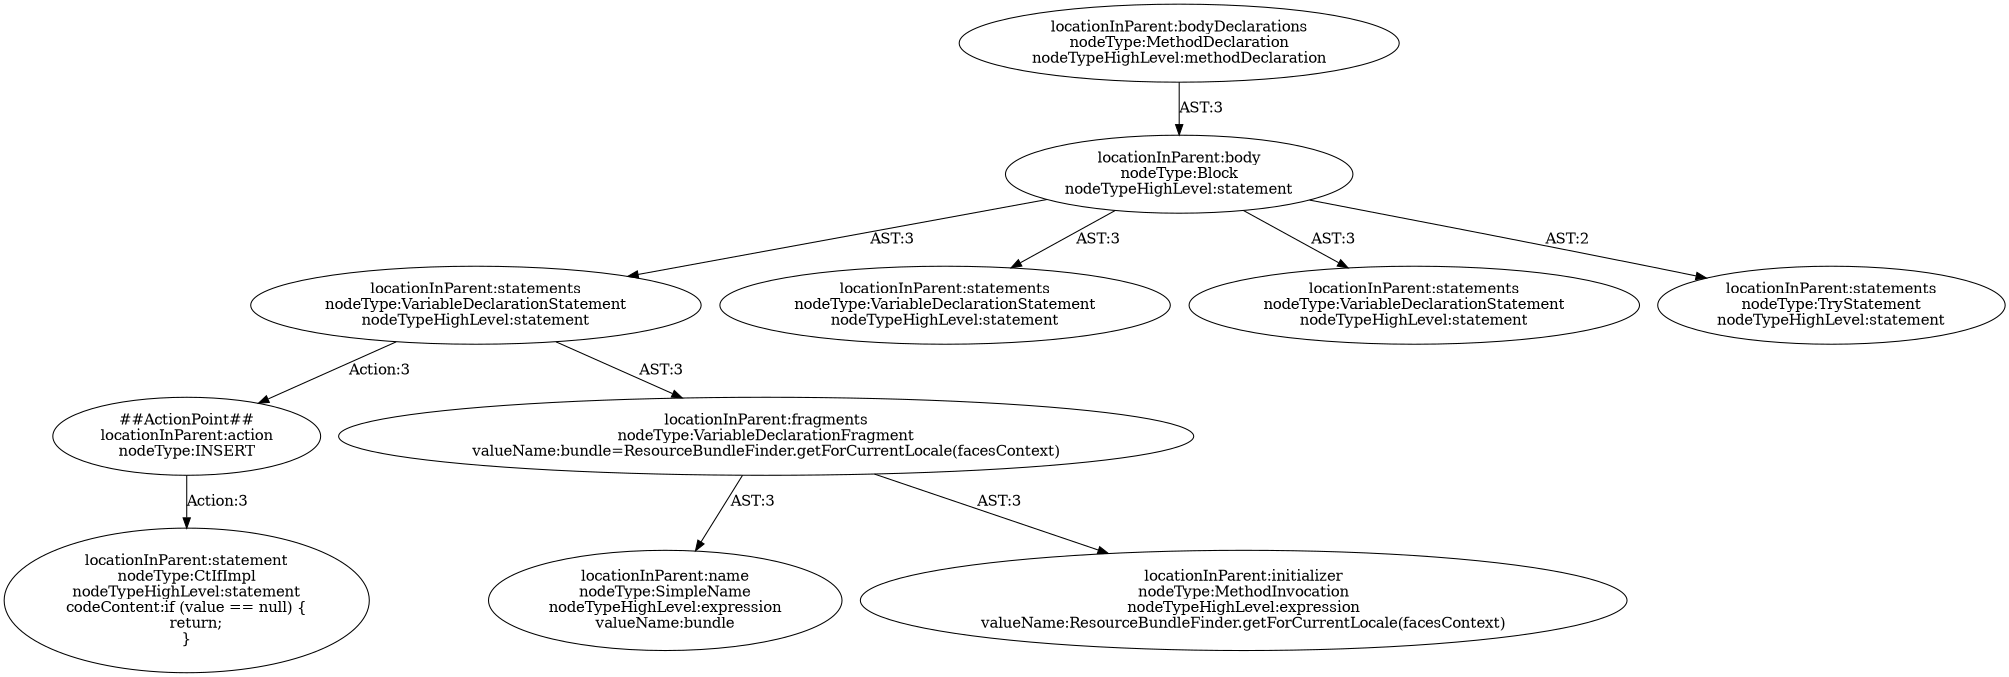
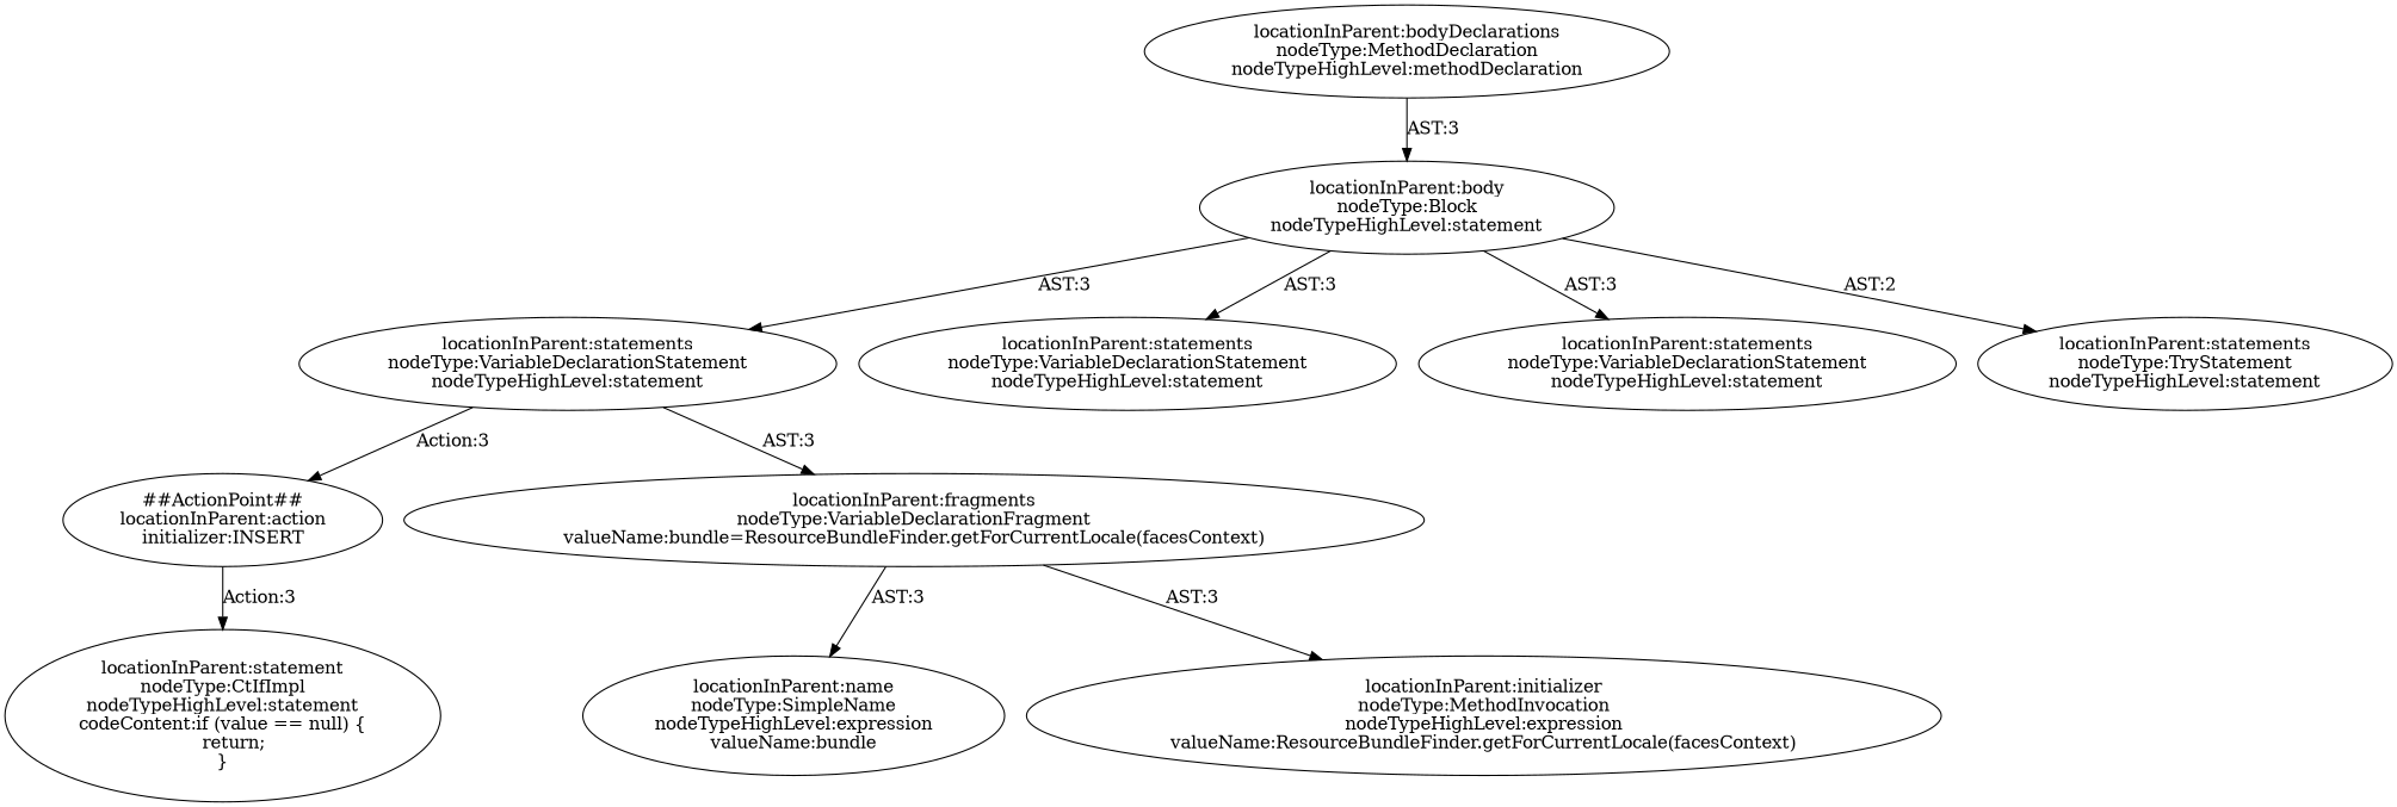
  digraph {
    node [shape=ellipse]
-   n1 [label="##ActionPoint##\nlocationInParent:action\nnodeType:INSERT"]
+   n1 [label="##ActionPoint##\nlocationInParent:action\ninitializer:INSERT"]
    n2 [label="locationInParent:statement\nnodeType:CtIfImpl\nnodeTypeHighLevel:statement\ncodeContent:if (value == null) {\n    return;\n}"]
    n3 [label="locationInParent:statements\nnodeType:VariableDeclarationStatement\nnodeTypeHighLevel:statement"]
    n4 [label="locationInParent:fragments\nnodeType:VariableDeclarationFragment\nvalueName:bundle=ResourceBundleFinder.getForCurrentLocale(facesContext)"]
    n5 [label="locationInParent:body\nnodeType:Block\nnodeTypeHighLevel:statement"]
    n6 [label="locationInParent:statements\nnodeType:VariableDeclarationStatement\nnodeTypeHighLevel:statement"]
    n7 [label="locationInParent:statements\nnodeType:VariableDeclarationStatement\nnodeTypeHighLevel:statement"]
    n8 [label="locationInParent:statements\nnodeType:TryStatement\nnodeTypeHighLevel:statement"]
    n9 [label="locationInParent:bodyDeclarations\nnodeType:MethodDeclaration\nnodeTypeHighLevel:methodDeclaration"]
    n10 [label="locationInParent:name\nnodeType:SimpleName\nnodeTypeHighLevel:expression\nvalueName:bundle"]
    n11 [label="locationInParent:initializer\nnodeType:MethodInvocation\nnodeTypeHighLevel:expression\nvalueName:ResourceBundleFinder.getForCurrentLocale(facesContext)"]
    n1 -> n2 [label="Action:3"]
    n3 -> n1 [label="Action:3"]
    n3 -> n4 [label="AST:3"]
    n4 -> n10 [label="AST:3"]
    n4 -> n11 [label="AST:3"]
    n5 -> n3 [label="AST:3"]
    n5 -> n6 [label="AST:3"]
    n5 -> n7 [label="AST:3"]
    n5 -> n8 [label="AST:2"]
    n9 -> n5 [label="AST:3"]
  }
